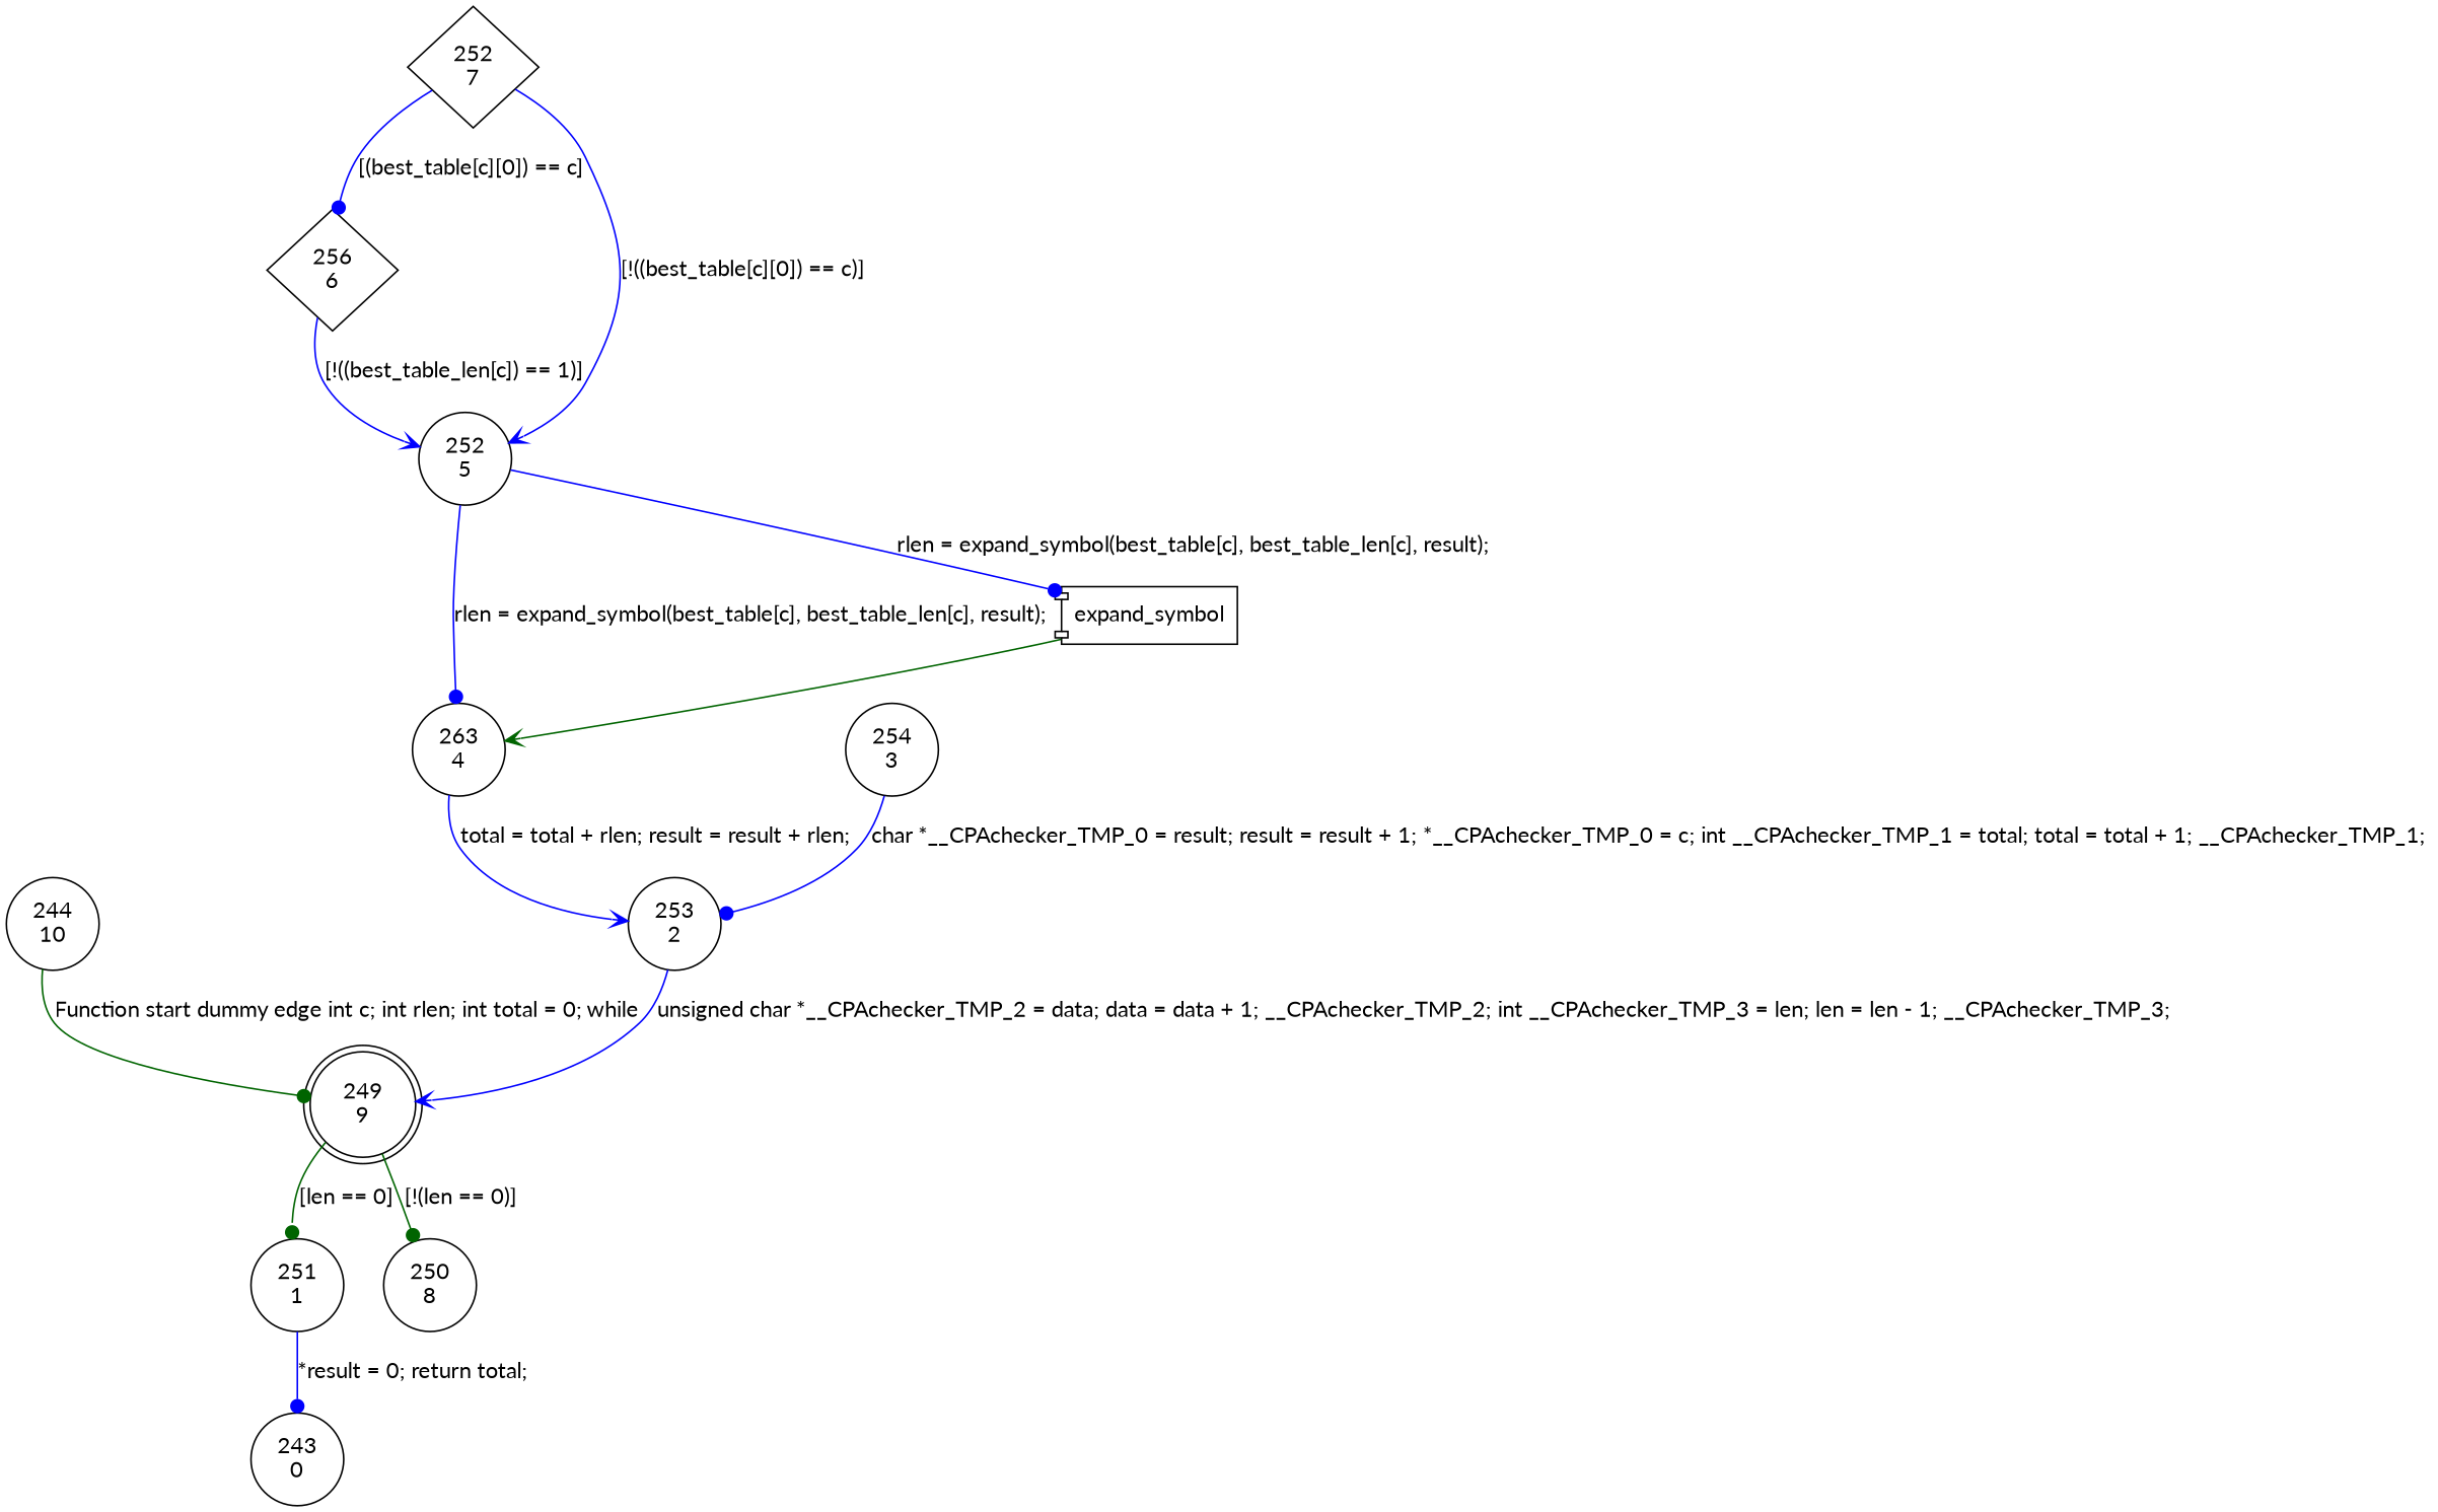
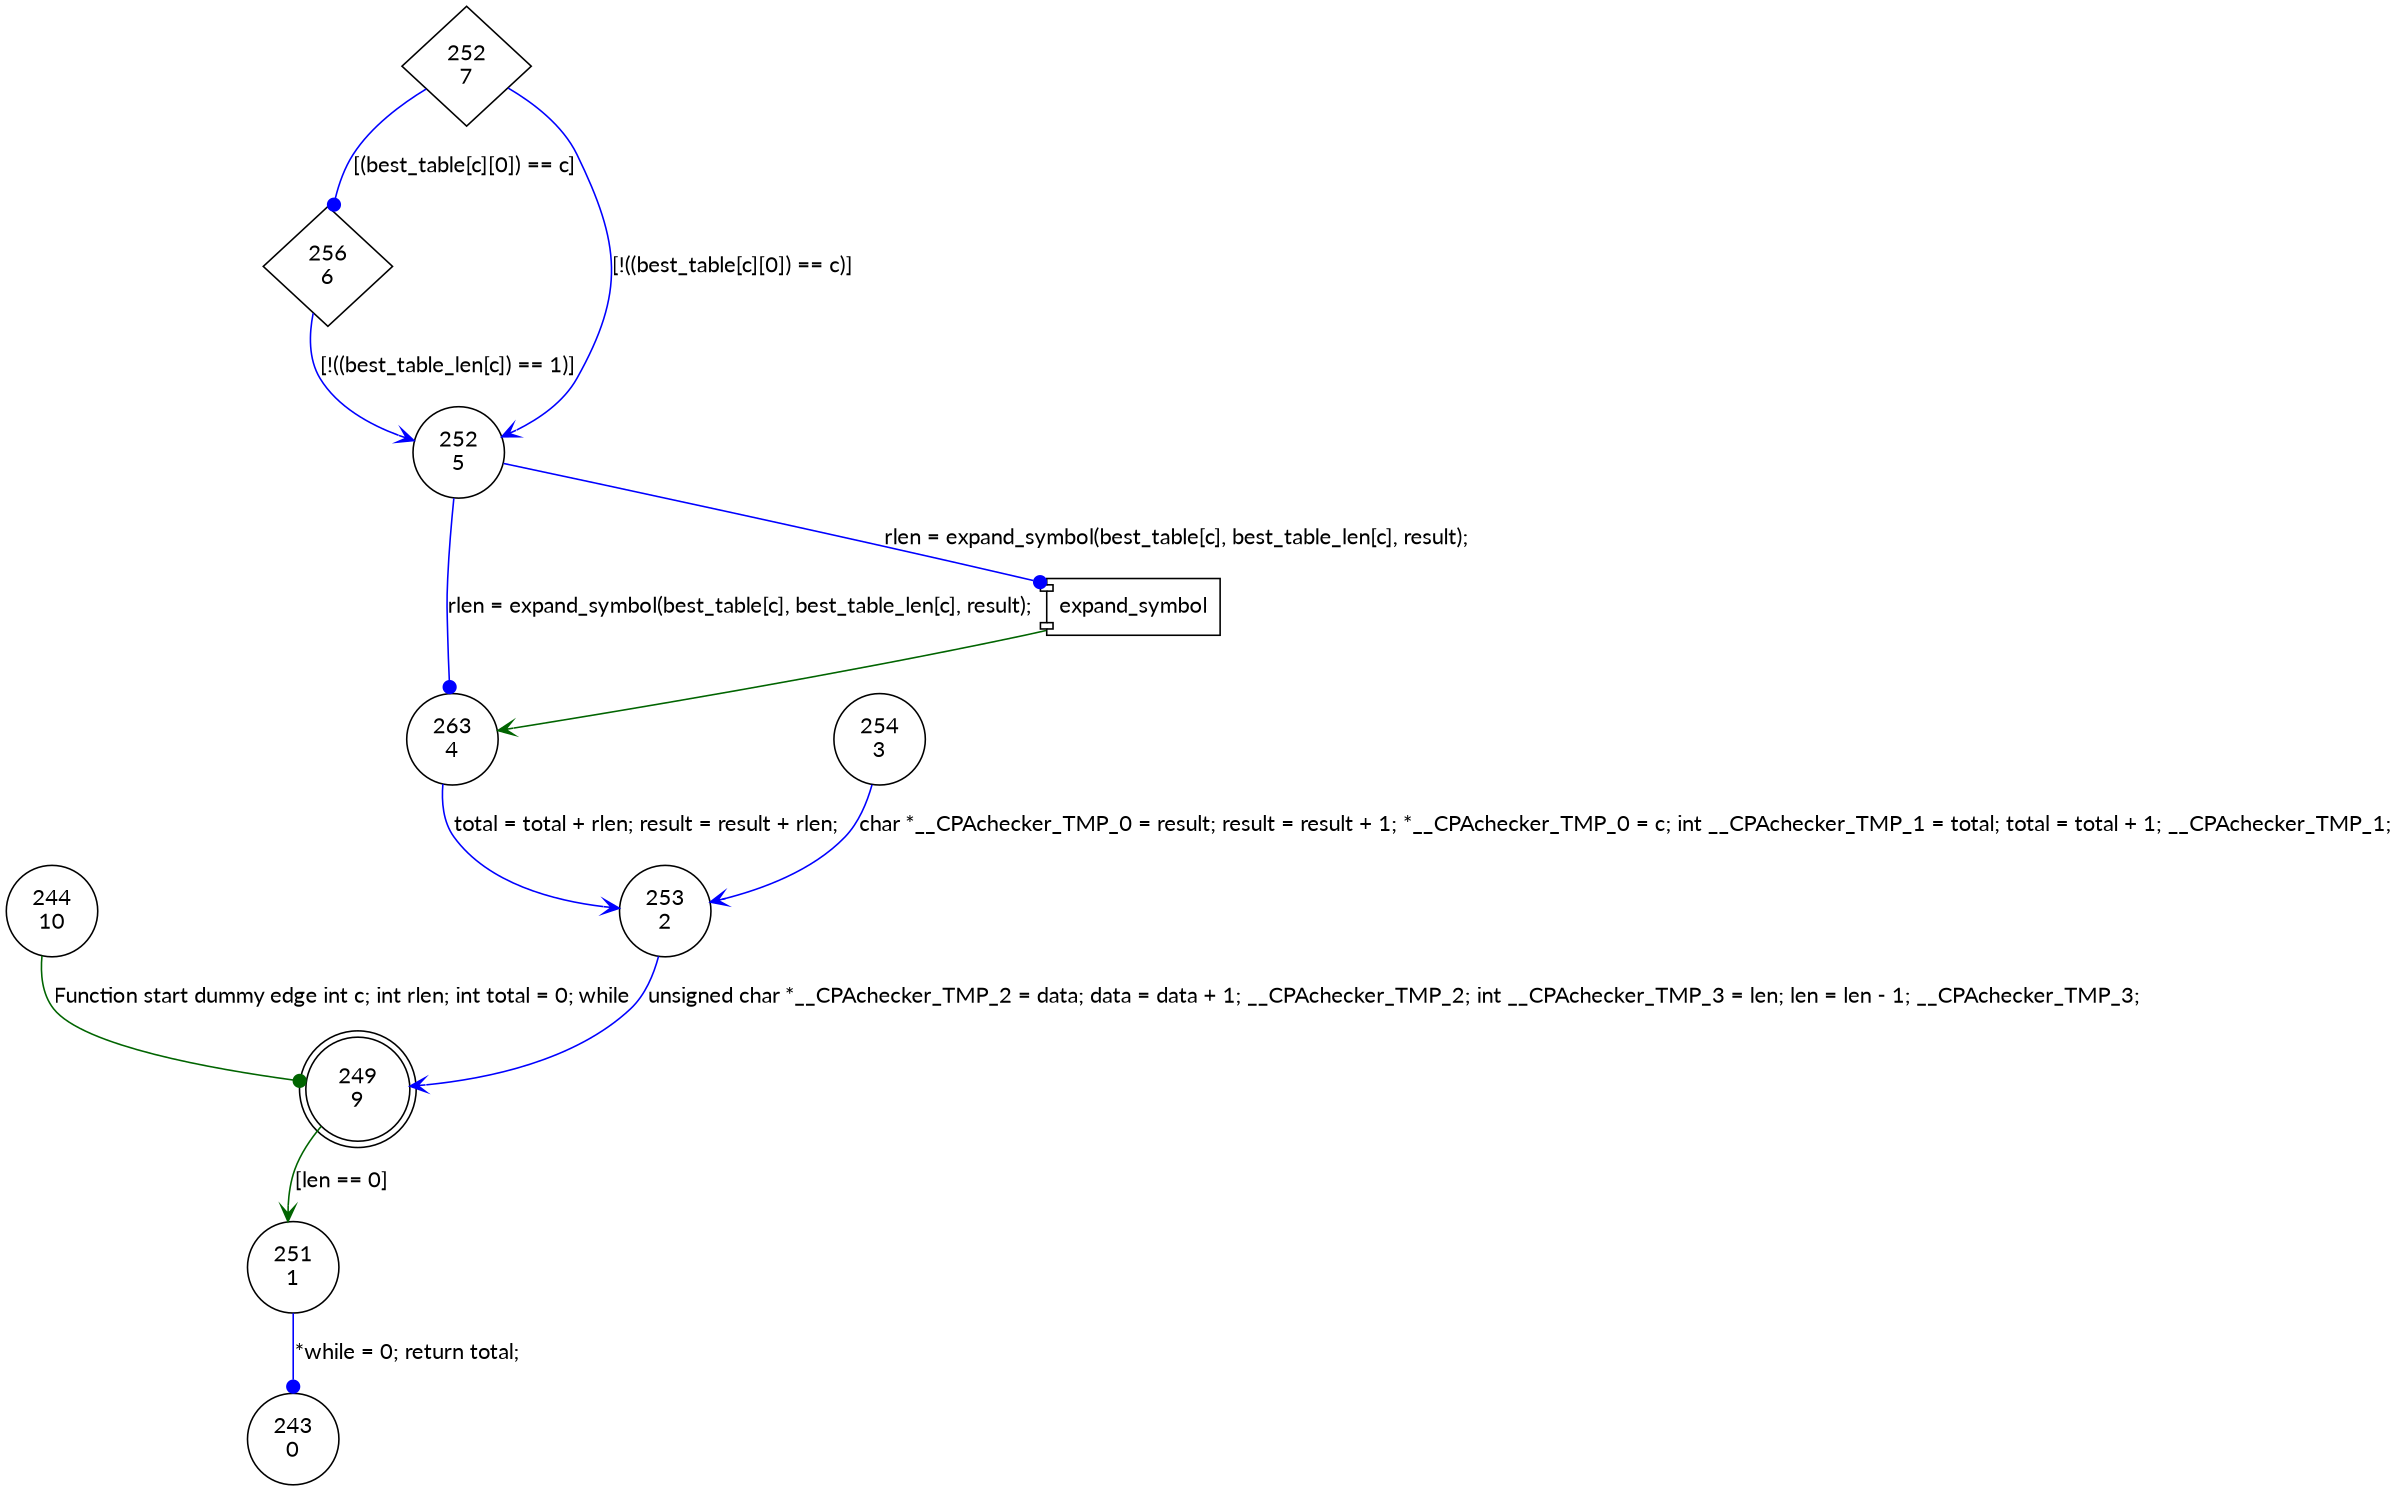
  digraph {
    fontname=Lato
    node [fontname=Lato shape=circle]
    edge [arrowhead=dot color=blue fontname=Lato]
    n1 [label="244\n10"]
    n2 [label="249\n9" shape=doublecircle]
    n3 [label="251\n1"]
-   n4 [label="250\n8"]
    n5 [label="243\n0"]
    n6 [label="252\n7" shape=diamond]
    n7 [label="256\n6" shape=diamond]
    n8 [label="252\n5"]
    n9 [label="263\n4"]
    n10 [label=expand_symbol shape=component]
    n11 [label="254\n3"]
    n12 [label="253\n2"]
    n1 -> n2 [color=darkgreen label="Function start dummy edge int c; int rlen; int total = 0; while"]
-   n2 -> n3 [color=darkgreen label="[len == 0]"]
-   n2 -> n4 [color=darkgreen label="[!(len == 0)]"]
-   n3 -> n5 [label="*result = 0; return total;"]
+   n2 -> n3 [arrowhead=vee color=darkgreen label="[len == 0]"]
+   n3 -> n5 [label="*while = 0; return total;"]
    n6 -> n7 [label="[(best_table[c][0]) == c]"]
    n6 -> n8 [arrowhead=vee label="[!((best_table[c][0]) == c)]"]
    n7 -> n8 [arrowhead=vee label="[!((best_table_len[c]) == 1)]"]
    n8 -> n9 [label="rlen = expand_symbol(best_table[c], best_table_len[c], result);"]
    n8 -> n10 [label="rlen = expand_symbol(best_table[c], best_table_len[c], result);"]
    n9 -> n12 [arrowhead=vee label="total = total + rlen; result = result + rlen; "]
    n10 -> n9 [arrowhead=vee color=darkgreen]
-   n11 -> n12 [label="char *__CPAchecker_TMP_0 = result; result = result + 1; *__CPAchecker_TMP_0 = c; int __CPAchecker_TMP_1 = total; total = total + 1; __CPAchecker_TMP_1; "]
+   n11 -> n12 [arrowhead=vee label="char *__CPAchecker_TMP_0 = result; result = result + 1; *__CPAchecker_TMP_0 = c; int __CPAchecker_TMP_1 = total; total = total + 1; __CPAchecker_TMP_1; "]
    n12 -> n2 [arrowhead=vee label="unsigned char *__CPAchecker_TMP_2 = data; data = data + 1; __CPAchecker_TMP_2; int __CPAchecker_TMP_3 = len; len = len - 1; __CPAchecker_TMP_3; "]
  }
